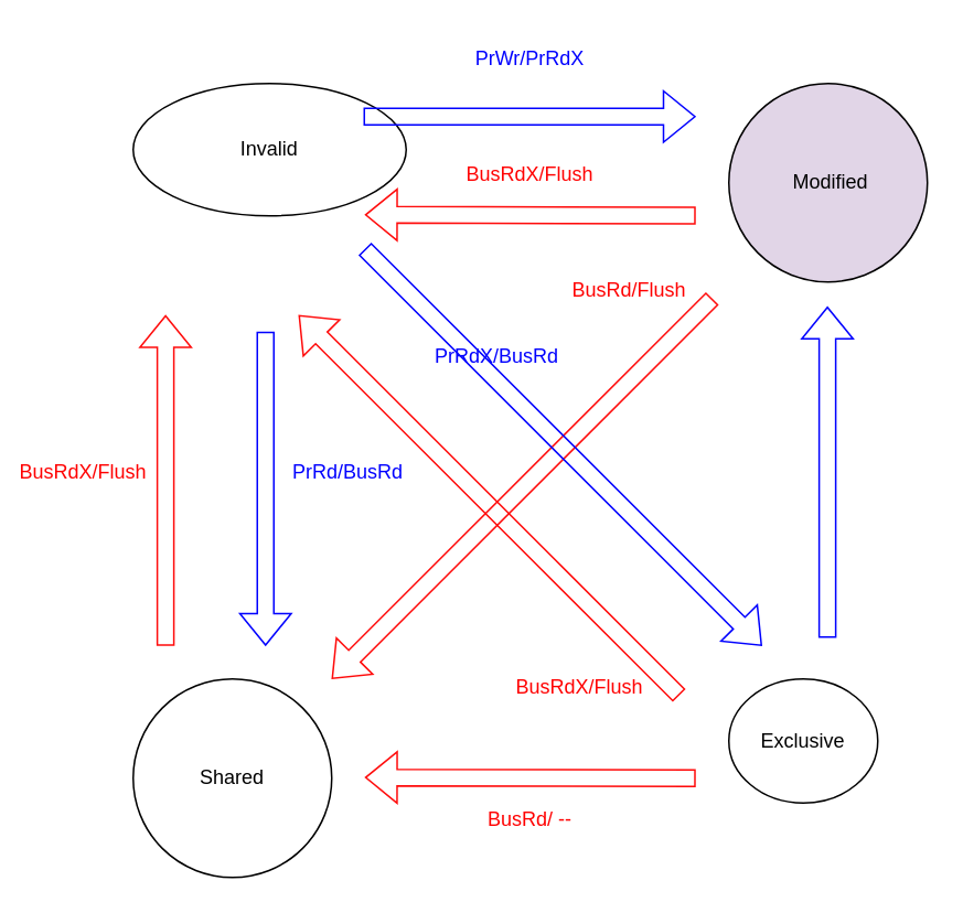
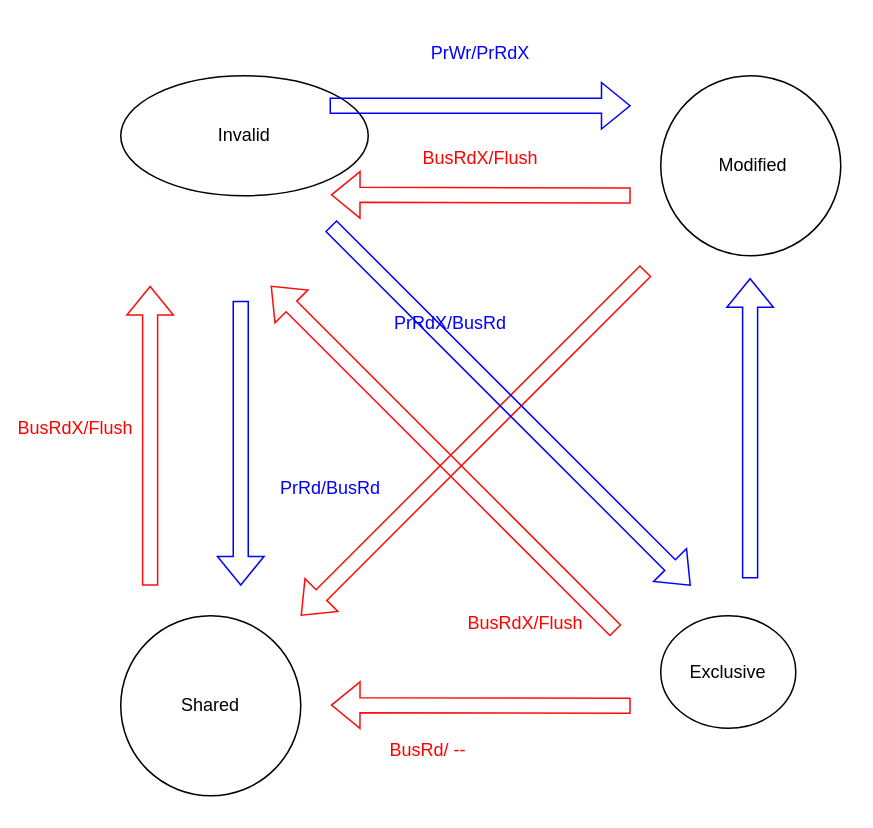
  <mxCell id="0" />
  <mxCell id="1" parent="0" />
  <mxCell id="2" value="Invalid" style="ellipse;whiteSpace=wrap;html=1;aspect=fixed;" vertex="1" parent="1"><mxGeometry x="80" y="50" width="165" height="80" as="geometry" /></mxCell>
  <mxCell id="3" value="Shared" style="ellipse;whiteSpace=wrap;html=1;aspect=fixed;" vertex="1" parent="1"><mxGeometry x="80" y="410" width="120" height="120" as="geometry" /></mxCell>
  <mxCell id="4" value="Exclusive" style="ellipse;whiteSpace=wrap;html=1;aspect=fixed;" vertex="1" parent="1"><mxGeometry x="440" y="410" width="90" height="75" as="geometry" /></mxCell>
- <mxCell id="5" value="&amp;nbsp;Modified" style="ellipse;whiteSpace=wrap;html=1;aspect=fixed;fillColor=#e1d5e7;" vertex="1" parent="1"><mxGeometry x="440" y="50" width="120" height="120" as="geometry" /></mxCell>
+ <mxCell id="5" value="&amp;nbsp;Modified" style="ellipse;whiteSpace=wrap;html=1;aspect=fixed;" vertex="1" parent="1"><mxGeometry x="440" y="50" width="120" height="120" as="geometry" /></mxCell>
  <mxCell id="6" value="" style="shape=flexArrow;endArrow=classic;html=1;rounded=0;strokeColor=#ff0b0b;" edge="1" parent="1"><mxGeometry width="50" height="50" relative="1" as="geometry"><mxPoint x="420" y="129.79" as="sourcePoint" /><mxPoint x="220" y="129.37" as="targetPoint" /></mxGeometry></mxCell>
  <mxCell id="7" value="" style="shape=flexArrow;endArrow=classic;html=1;rounded=0;strokeColor=#ff0b0b;" edge="1" parent="1"><mxGeometry width="50" height="50" relative="1" as="geometry"><mxPoint x="410" y="420" as="sourcePoint" /><mxPoint x="180" y="190" as="targetPoint" /></mxGeometry></mxCell>
  <mxCell id="8" value="" style="shape=flexArrow;endArrow=classic;html=1;rounded=0;strokeColor=#ff0b0b;" edge="1" parent="1"><mxGeometry width="50" height="50" relative="1" as="geometry"><mxPoint x="99.58" y="390" as="sourcePoint" /><mxPoint x="99.58" y="190" as="targetPoint" /></mxGeometry></mxCell>
- <mxCell id="9" value="BusRd/ --" style="text;html=1;strokeColor=none;fillColor=none;align=center;verticalAlign=middle;whiteSpace=wrap;rounded=0;fontColor=#ff0000;" vertex="1" parent="1"><mxGeometry x="290" y="480" width="60" height="30" as="geometry" /></mxCell>
+ <mxCell id="9" value="BusRd/ --" style="text;html=1;strokeColor=none;fillColor=none;align=center;verticalAlign=middle;whiteSpace=wrap;rounded=0;fontColor=#ff0000;" vertex="1" parent="1"><mxGeometry x="255" y="485" width="60" height="30" as="geometry" /></mxCell>
  <mxCell id="10" value="BusRdX/Flush" style="text;html=1;strokeColor=none;fillColor=none;align=center;verticalAlign=middle;whiteSpace=wrap;rounded=0;fontColor=#ff0000;" vertex="1" parent="1"><mxGeometry x="20" y="270" width="60" height="30" as="geometry" /></mxCell>
  <mxCell id="11" value="BusRdX/Flush" style="text;html=1;strokeColor=none;fillColor=none;align=center;verticalAlign=middle;whiteSpace=wrap;rounded=0;fontColor=#ff0000;" vertex="1" parent="1"><mxGeometry x="290" y="89.79" width="60" height="30" as="geometry" /></mxCell>
  <mxCell id="12" value="" style="shape=flexArrow;endArrow=classic;html=1;rounded=0;strokeColor=#ff0b0b;" edge="1" parent="1"><mxGeometry width="50" height="50" relative="1" as="geometry"><mxPoint x="420" y="470" as="sourcePoint" /><mxPoint x="220" y="469.58" as="targetPoint" /></mxGeometry></mxCell>
  <mxCell id="13" value="BusRdX/Flush" style="text;html=1;strokeColor=none;fillColor=none;align=center;verticalAlign=middle;whiteSpace=wrap;rounded=0;fontColor=#ff0000;" vertex="1" parent="1"><mxGeometry x="320" y="400" width="60" height="30" as="geometry" /></mxCell>
  <mxCell id="14" value="" style="shape=flexArrow;endArrow=classic;html=1;rounded=0;strokeColor=#ff0b0b;" edge="1" parent="1"><mxGeometry width="50" height="50" relative="1" as="geometry"><mxPoint x="430" y="180" as="sourcePoint" /><mxPoint x="200" y="410" as="targetPoint" /></mxGeometry></mxCell>
- <mxCell id="15" value="BusRd/Flush" style="text;html=1;strokeColor=none;fillColor=none;align=center;verticalAlign=middle;whiteSpace=wrap;rounded=0;fontColor=#ff0000;" vertex="1" parent="1"><mxGeometry x="350" y="160" width="60" height="30" as="geometry" /></mxCell>
  <mxCell id="16" value="" style="shape=flexArrow;endArrow=classic;html=1;rounded=0;strokeColor=#0000ff;" edge="1" parent="1"><mxGeometry width="50" height="50" relative="1" as="geometry"><mxPoint x="499.58" y="385.21" as="sourcePoint" /><mxPoint x="499.58" y="184.79" as="targetPoint" /></mxGeometry></mxCell>
  <mxCell id="17" value="" style="shape=flexArrow;endArrow=classic;html=1;rounded=0;strokeColor=#0000ff;" edge="1" parent="1"><mxGeometry width="50" height="50" relative="1" as="geometry"><mxPoint x="160" y="200" as="sourcePoint" /><mxPoint x="160" y="390" as="targetPoint" /></mxGeometry></mxCell>
- <mxCell id="18" value="PrRd/BusRd" style="text;html=1;strokeColor=none;fillColor=none;align=center;verticalAlign=middle;whiteSpace=wrap;rounded=0;fontColor=#0000ff;" vertex="1" parent="1"><mxGeometry x="180" y="270" width="60" height="30" as="geometry" /></mxCell>
+ <mxCell id="18" value="PrRd/BusRd" style="text;html=1;strokeColor=none;fillColor=none;align=center;verticalAlign=middle;whiteSpace=wrap;rounded=0;fontColor=#0000ff;" vertex="1" parent="1"><mxGeometry x="190" y="310" width="60" height="30" as="geometry" /></mxCell>
  <mxCell id="19" value="" style="shape=flexArrow;endArrow=classic;html=1;rounded=0;strokeColor=#0000ff;" edge="1" parent="1"><mxGeometry width="50" height="50" relative="1" as="geometry"><mxPoint x="220" y="150" as="sourcePoint" /><mxPoint x="460" y="390" as="targetPoint" /></mxGeometry></mxCell>
  <mxCell id="20" value="PrRdX/BusRd" style="text;html=1;strokeColor=none;fillColor=none;align=center;verticalAlign=middle;whiteSpace=wrap;rounded=0;fontColor=#0000ff;" vertex="1" parent="1"><mxGeometry x="270" y="200" width="60" height="30" as="geometry" /></mxCell>
  <mxCell id="21" value="" style="shape=flexArrow;endArrow=classic;html=1;rounded=0;strokeColor=#0000ff;" edge="1" parent="1"><mxGeometry width="50" height="50" relative="1" as="geometry"><mxPoint x="219.17" y="70" as="sourcePoint" /><mxPoint x="420" y="70" as="targetPoint" /></mxGeometry></mxCell>
  <mxCell id="22" value="PrWr/PrRdX" style="text;html=1;strokeColor=none;fillColor=none;align=center;verticalAlign=middle;whiteSpace=wrap;rounded=0;fontColor=#0000ff;" vertex="1" parent="1"><mxGeometry x="290" y="20" width="60" height="30" as="geometry" /></mxCell>
